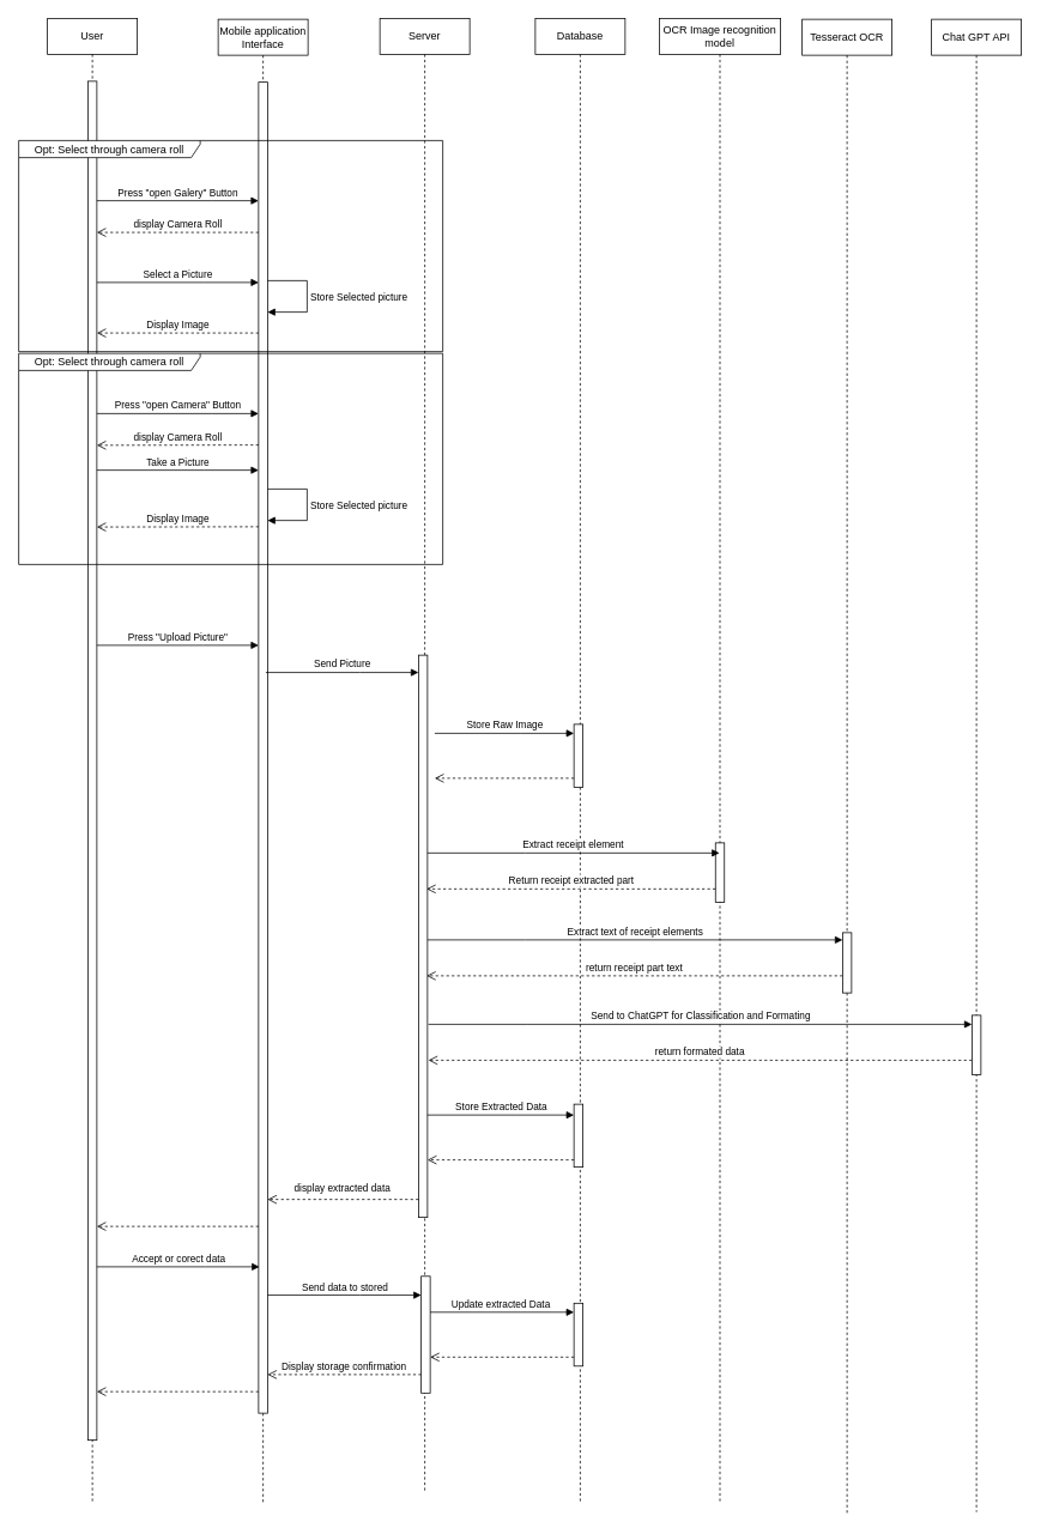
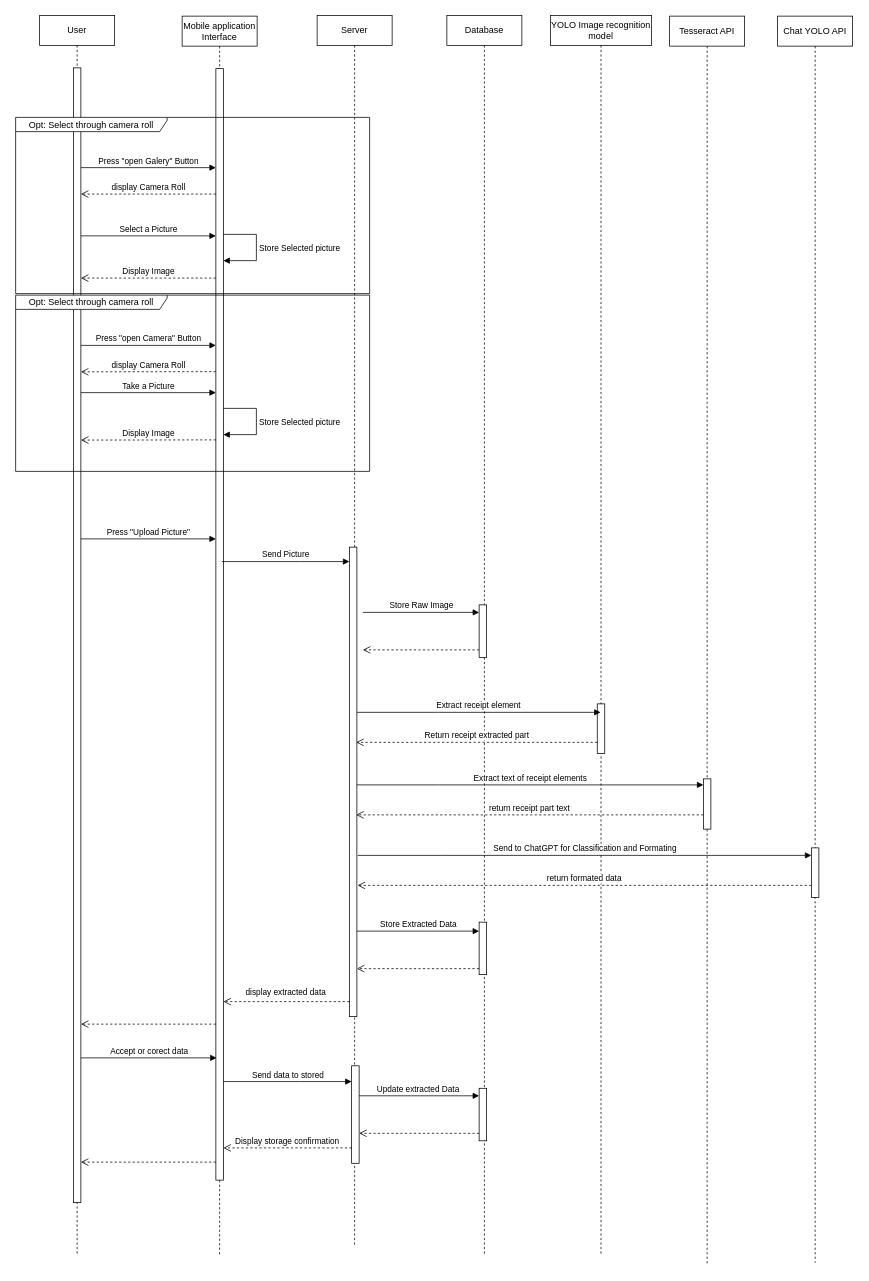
  <mxCell id="0" />
  <mxCell id="1" parent="0" />
  <mxCell id="2" value="User" style="shape=umlLifeline;perimeter=lifelinePerimeter;whiteSpace=wrap;html=1;container=0;dropTarget=0;collapsible=0;recursiveResize=0;outlineConnect=0;portConstraint=eastwest;newEdgeStyle={&quot;edgeStyle&quot;:&quot;elbowEdgeStyle&quot;,&quot;elbow&quot;:&quot;vertical&quot;,&quot;curved&quot;:0,&quot;rounded&quot;:0};" parent="1" vertex="1"><mxGeometry x="52" y="20" width="100" height="1653" as="geometry" /></mxCell>
  <mxCell id="3" value="" style="html=1;points=[];perimeter=orthogonalPerimeter;outlineConnect=0;targetShapes=umlLifeline;portConstraint=eastwest;newEdgeStyle={&quot;edgeStyle&quot;:&quot;elbowEdgeStyle&quot;,&quot;elbow&quot;:&quot;vertical&quot;,&quot;curved&quot;:0,&quot;rounded&quot;:0};" parent="2" vertex="1"><mxGeometry x="45" y="70" width="10" height="1513" as="geometry" /></mxCell>
  <mxCell id="4" value="Mobile application Interface" style="shape=umlLifeline;perimeter=lifelinePerimeter;whiteSpace=wrap;html=1;container=0;dropTarget=0;collapsible=0;recursiveResize=0;outlineConnect=0;portConstraint=eastwest;newEdgeStyle={&quot;edgeStyle&quot;:&quot;elbowEdgeStyle&quot;,&quot;elbow&quot;:&quot;vertical&quot;,&quot;curved&quot;:0,&quot;rounded&quot;:0};" parent="1" vertex="1"><mxGeometry x="242" y="21" width="100" height="1652" as="geometry" /></mxCell>
  <mxCell id="5" value="" style="html=1;points=[];perimeter=orthogonalPerimeter;outlineConnect=0;targetShapes=umlLifeline;portConstraint=eastwest;newEdgeStyle={&quot;edgeStyle&quot;:&quot;elbowEdgeStyle&quot;,&quot;elbow&quot;:&quot;vertical&quot;,&quot;curved&quot;:0,&quot;rounded&quot;:0};" parent="4" vertex="1"><mxGeometry x="45" y="70" width="10" height="1482" as="geometry" /></mxCell>
  <mxCell id="6" value="Store Selected picture" style="html=1;align=left;spacingLeft=2;endArrow=block;rounded=0;edgeStyle=orthogonalEdgeStyle;curved=0;rounded=0;" edge="1" target="5" parent="4" source="5"><mxGeometry relative="1" as="geometry"><mxPoint x="64" y="281" as="sourcePoint" /><Array as="points"><mxPoint x="99" y="291" /><mxPoint x="99" y="326" /></Array><mxPoint x="56" y="311" as="targetPoint" /></mxGeometry></mxCell>
  <mxCell id="7" value="Server" style="shape=umlLifeline;perimeter=lifelinePerimeter;whiteSpace=wrap;html=1;container=0;dropTarget=0;collapsible=0;recursiveResize=0;outlineConnect=0;portConstraint=eastwest;newEdgeStyle={&quot;edgeStyle&quot;:&quot;elbowEdgeStyle&quot;,&quot;elbow&quot;:&quot;vertical&quot;,&quot;curved&quot;:0,&quot;rounded&quot;:0};" parent="1" vertex="1"><mxGeometry x="422" y="20" width="100" height="1640" as="geometry" /></mxCell>
  <mxCell id="8" value="Database" style="shape=umlLifeline;perimeter=lifelinePerimeter;whiteSpace=wrap;html=1;container=0;dropTarget=0;collapsible=0;recursiveResize=0;outlineConnect=0;portConstraint=eastwest;newEdgeStyle={&quot;edgeStyle&quot;:&quot;elbowEdgeStyle&quot;,&quot;elbow&quot;:&quot;vertical&quot;,&quot;curved&quot;:0,&quot;rounded&quot;:0};" parent="1" vertex="1"><mxGeometry x="595" y="20" width="100" height="1652" as="geometry" /></mxCell>
  <mxCell id="9" value="" style="html=1;points=[];perimeter=orthogonalPerimeter;outlineConnect=0;targetShapes=umlLifeline;portConstraint=eastwest;newEdgeStyle={&quot;edgeStyle&quot;:&quot;elbowEdgeStyle&quot;,&quot;elbow&quot;:&quot;vertical&quot;,&quot;curved&quot;:0,&quot;rounded&quot;:0};" parent="8" vertex="1"><mxGeometry x="-127" y="1400.57" width="10" height="130" as="geometry" /></mxCell>
  <mxCell id="10" value="" style="html=1;points=[];perimeter=orthogonalPerimeter;outlineConnect=0;targetShapes=umlLifeline;portConstraint=eastwest;newEdgeStyle={&quot;edgeStyle&quot;:&quot;elbowEdgeStyle&quot;,&quot;elbow&quot;:&quot;vertical&quot;,&quot;curved&quot;:0,&quot;rounded&quot;:0};" parent="8" vertex="1"><mxGeometry x="43" y="1430.57" width="10" height="70" as="geometry" /></mxCell>
  <mxCell id="11" value="Accept or corect data" style="html=1;verticalAlign=bottom;endArrow=block;edgeStyle=elbowEdgeStyle;elbow=horizontal;curved=0;rounded=0;" parent="8" source="3" edge="1"><mxGeometry relative="1" as="geometry"><mxPoint x="-472" y="1390" as="sourcePoint" /><Array as="points"><mxPoint x="-367" y="1390" /></Array><mxPoint x="-307.0" y="1390.0" as="targetPoint" /></mxGeometry></mxCell>
  <mxCell id="12" value="Update extracted Data&amp;nbsp;" style="html=1;verticalAlign=bottom;endArrow=block;edgeStyle=elbowEdgeStyle;elbow=horizontal;curved=0;rounded=0;" parent="8" target="10" edge="1" source="9"><mxGeometry relative="1" as="geometry"><mxPoint x="-112" y="1440.57" as="sourcePoint" /><Array as="points"><mxPoint x="-17" y="1440.57" /></Array><mxPoint x="28" y="1440.86" as="targetPoint" /></mxGeometry></mxCell>
  <mxCell id="13" value="" style="html=1;verticalAlign=bottom;endArrow=open;dashed=1;endSize=8;edgeStyle=elbowEdgeStyle;elbow=vertical;curved=0;rounded=0;" parent="8" source="10" target="9" edge="1"><mxGeometry relative="1" as="geometry"><mxPoint x="-112" y="1490.57" as="targetPoint" /><Array as="points"><mxPoint x="-17" y="1490.57" /></Array><mxPoint x="18" y="1490.57" as="sourcePoint" /></mxGeometry></mxCell>
  <mxCell id="14" value="" style="html=1;points=[];perimeter=orthogonalPerimeter;outlineConnect=0;targetShapes=umlLifeline;portConstraint=eastwest;newEdgeStyle={&quot;edgeStyle&quot;:&quot;elbowEdgeStyle&quot;,&quot;elbow&quot;:&quot;vertical&quot;,&quot;curved&quot;:0,&quot;rounded&quot;:0};" vertex="1" parent="8"><mxGeometry x="43" y="786.0" width="10" height="70" as="geometry" /></mxCell>
  <mxCell id="15" value="Store Raw Image" style="html=1;verticalAlign=bottom;endArrow=block;edgeStyle=elbowEdgeStyle;elbow=vertical;curved=0;rounded=0;" edge="1" parent="8" target="14"><mxGeometry relative="1" as="geometry"><mxPoint x="-112" y="796.0" as="sourcePoint" /><Array as="points"><mxPoint x="-17" y="796.0" /></Array><mxPoint x="28" y="796.29" as="targetPoint" /></mxGeometry></mxCell>
  <mxCell id="16" value="" style="html=1;verticalAlign=bottom;endArrow=open;dashed=1;endSize=8;edgeStyle=elbowEdgeStyle;elbow=vertical;curved=0;rounded=0;entryX=1.5;entryY=0.692;entryDx=0;entryDy=0;entryPerimeter=0;" edge="1" parent="8" source="14"><mxGeometry relative="1" as="geometry"><mxPoint x="-112" y="846.43" as="targetPoint" /><Array as="points"><mxPoint x="-17" y="846" /></Array><mxPoint x="18" y="846" as="sourcePoint" /></mxGeometry></mxCell>
  <mxCell id="17" value="" style="html=1;points=[];perimeter=orthogonalPerimeter;outlineConnect=0;targetShapes=umlLifeline;portConstraint=eastwest;newEdgeStyle={&quot;edgeStyle&quot;:&quot;elbowEdgeStyle&quot;,&quot;elbow&quot;:&quot;vertical&quot;,&quot;curved&quot;:0,&quot;rounded&quot;:0};" vertex="1" parent="8"><mxGeometry x="43" y="1209" width="10" height="70" as="geometry" /></mxCell>
- <mxCell id="18" value="OCR Image recognition model" style="shape=umlLifeline;perimeter=lifelinePerimeter;whiteSpace=wrap;html=1;container=0;dropTarget=0;collapsible=0;recursiveResize=0;outlineConnect=0;portConstraint=eastwest;newEdgeStyle={&quot;edgeStyle&quot;:&quot;elbowEdgeStyle&quot;,&quot;elbow&quot;:&quot;vertical&quot;,&quot;curved&quot;:0,&quot;rounded&quot;:0};" parent="1" vertex="1"><mxGeometry x="733" y="20" width="135" height="1651" as="geometry" /></mxCell>
+ <mxCell id="18" value="YOLO Image recognition model" style="shape=umlLifeline;perimeter=lifelinePerimeter;whiteSpace=wrap;html=1;container=0;dropTarget=0;collapsible=0;recursiveResize=0;outlineConnect=0;portConstraint=eastwest;newEdgeStyle={&quot;edgeStyle&quot;:&quot;elbowEdgeStyle&quot;,&quot;elbow&quot;:&quot;vertical&quot;,&quot;curved&quot;:0,&quot;rounded&quot;:0};" parent="1" vertex="1"><mxGeometry x="733" y="20" width="135" height="1651" as="geometry" /></mxCell>
  <mxCell id="19" value="" style="html=1;points=[];perimeter=orthogonalPerimeter;outlineConnect=0;targetShapes=umlLifeline;portConstraint=eastwest;newEdgeStyle={&quot;edgeStyle&quot;:&quot;elbowEdgeStyle&quot;,&quot;elbow&quot;:&quot;vertical&quot;,&quot;curved&quot;:0,&quot;rounded&quot;:0};" parent="18" vertex="1"><mxGeometry x="62.5" y="918" width="10" height="66" as="geometry" /></mxCell>
  <mxCell id="20" value="Extract text of receipt elements" style="html=1;verticalAlign=bottom;endArrow=block;edgeStyle=elbowEdgeStyle;elbow=horizontal;curved=0;rounded=0;" parent="18" target="28" edge="1"><mxGeometry relative="1" as="geometry"><mxPoint x="-259" y="1026" as="sourcePoint" /><Array as="points"><mxPoint x="-149" y="1026" /></Array><mxPoint x="146" y="1026" as="targetPoint" /></mxGeometry></mxCell>
  <mxCell id="21" value="return receipt part text" style="html=1;verticalAlign=bottom;endArrow=open;dashed=1;endSize=8;edgeStyle=elbowEdgeStyle;elbow=vertical;curved=0;rounded=0;" parent="18" source="28" edge="1"><mxGeometry relative="1" as="geometry"><mxPoint x="-259" y="1066" as="targetPoint" /><Array as="points"><mxPoint x="-59" y="1066" /></Array><mxPoint x="146" y="1066" as="sourcePoint" /></mxGeometry></mxCell>
  <mxCell id="22" value="Extract receipt element" style="html=1;verticalAlign=bottom;endArrow=block;edgeStyle=elbowEdgeStyle;elbow=horizontal;curved=0;rounded=0;" parent="18" target="18" edge="1"><mxGeometry relative="1" as="geometry"><mxPoint x="-259" y="929.29" as="sourcePoint" /><Array as="points"><mxPoint x="-149" y="929.29" /></Array><mxPoint x="41" y="929.29" as="targetPoint" /></mxGeometry></mxCell>
  <mxCell id="23" value="Return receipt extracted part" style="html=1;verticalAlign=bottom;endArrow=open;dashed=1;endSize=8;edgeStyle=elbowEdgeStyle;elbow=vertical;curved=0;rounded=0;" parent="18" source="19" edge="1"><mxGeometry relative="1" as="geometry"><mxPoint x="-259" y="969.29" as="targetPoint" /><Array as="points"><mxPoint x="-89" y="969.29" /></Array><mxPoint x="41" y="969.29" as="sourcePoint" /></mxGeometry></mxCell>
  <mxCell id="24" value="Send to ChatGPT for Classification and Formating" style="html=1;verticalAlign=bottom;endArrow=block;edgeStyle=elbowEdgeStyle;elbow=horizontal;curved=0;rounded=0;" edge="1" parent="18" target="43"><mxGeometry relative="1" as="geometry"><mxPoint x="-257" y="1120" as="sourcePoint" /><Array as="points"><mxPoint x="-147" y="1120" /></Array><mxPoint x="148" y="1120" as="targetPoint" /></mxGeometry></mxCell>
  <mxCell id="25" value="return formated data" style="html=1;verticalAlign=bottom;endArrow=open;dashed=1;endSize=8;edgeStyle=elbowEdgeStyle;elbow=vertical;curved=0;rounded=0;" edge="1" parent="18" source="43"><mxGeometry relative="1" as="geometry"><mxPoint x="-257" y="1160" as="targetPoint" /><Array as="points"><mxPoint x="-57" y="1160" /></Array><mxPoint x="148" y="1160" as="sourcePoint" /></mxGeometry></mxCell>
- <mxCell id="26" value="Tesseract OCR" style="shape=umlLifeline;perimeter=lifelinePerimeter;whiteSpace=wrap;html=1;container=0;dropTarget=0;collapsible=0;recursiveResize=0;outlineConnect=0;portConstraint=eastwest;newEdgeStyle={&quot;edgeStyle&quot;:&quot;elbowEdgeStyle&quot;,&quot;elbow&quot;:&quot;vertical&quot;,&quot;curved&quot;:0,&quot;rounded&quot;:0};" parent="1" vertex="1"><mxGeometry x="892" y="21" width="100" height="1665" as="geometry" /></mxCell>
+ <mxCell id="26" value="Tesseract API" style="shape=umlLifeline;perimeter=lifelinePerimeter;whiteSpace=wrap;html=1;container=0;dropTarget=0;collapsible=0;recursiveResize=0;outlineConnect=0;portConstraint=eastwest;newEdgeStyle={&quot;edgeStyle&quot;:&quot;elbowEdgeStyle&quot;,&quot;elbow&quot;:&quot;vertical&quot;,&quot;curved&quot;:0,&quot;rounded&quot;:0};" parent="1" vertex="1"><mxGeometry x="892" y="21" width="100" height="1665" as="geometry" /></mxCell>
  <mxCell id="27" value="" style="html=1;points=[];perimeter=orthogonalPerimeter;outlineConnect=0;targetShapes=umlLifeline;portConstraint=eastwest;newEdgeStyle={&quot;edgeStyle&quot;:&quot;elbowEdgeStyle&quot;,&quot;elbow&quot;:&quot;vertical&quot;,&quot;curved&quot;:0,&quot;rounded&quot;:0};" parent="26" vertex="1"><mxGeometry x="-427" y="708" width="10" height="626" as="geometry" /></mxCell>
  <mxCell id="28" value="" style="html=1;points=[];perimeter=orthogonalPerimeter;outlineConnect=0;targetShapes=umlLifeline;portConstraint=eastwest;newEdgeStyle={&quot;edgeStyle&quot;:&quot;elbowEdgeStyle&quot;,&quot;elbow&quot;:&quot;vertical&quot;,&quot;curved&quot;:0,&quot;rounded&quot;:0};" parent="26" vertex="1"><mxGeometry x="45" y="1017" width="10" height="67" as="geometry" /></mxCell>
  <mxCell id="29" value="Opt: Select through camera roll" style="shape=umlFrame;whiteSpace=wrap;html=1;pointerEvents=0;recursiveResize=0;container=1;collapsible=0;width=202;height=19;" vertex="1" parent="1"><mxGeometry x="20" y="156" width="472" height="235" as="geometry" /></mxCell>
  <mxCell id="30" value="display Camera Roll" style="html=1;verticalAlign=bottom;endArrow=open;dashed=1;endSize=8;edgeStyle=elbowEdgeStyle;elbow=vertical;curved=0;rounded=0;" edge="1" parent="1" source="5" target="3"><mxGeometry relative="1" as="geometry"><mxPoint x="112" y="258.29" as="targetPoint" /><Array as="points"><mxPoint x="222" y="258.29" /></Array><mxPoint x="282" y="258" as="sourcePoint" /></mxGeometry></mxCell>
  <mxCell id="31" value="Display Image" style="html=1;verticalAlign=bottom;endArrow=open;dashed=1;endSize=8;edgeStyle=elbowEdgeStyle;elbow=vertical;curved=0;rounded=0;" edge="1" parent="1" source="5" target="3"><mxGeometry relative="1" as="geometry"><mxPoint x="118" y="370" as="targetPoint" /><Array as="points"><mxPoint x="222" y="370.29" /></Array><mxPoint x="266" y="370" as="sourcePoint" /></mxGeometry></mxCell>
  <mxCell id="32" value="Select a Picture" style="html=1;verticalAlign=bottom;endArrow=block;edgeStyle=elbowEdgeStyle;elbow=horizontal;curved=0;rounded=0;" edge="1" parent="1" source="3" target="5"><mxGeometry relative="1" as="geometry"><mxPoint x="119" y="314" as="sourcePoint" /><Array as="points"><mxPoint x="227" y="314" /></Array><mxPoint x="268" y="314" as="targetPoint" /></mxGeometry></mxCell>
  <mxCell id="33" value="Press &quot;open Galery&quot; Button" style="html=1;verticalAlign=bottom;endArrow=block;edgeStyle=elbowEdgeStyle;elbow=horizontal;curved=0;rounded=0;" edge="1" parent="1" source="3" target="5"><mxGeometry relative="1" as="geometry"><mxPoint x="115" y="223" as="sourcePoint" /><Array as="points"><mxPoint x="235" y="223" /></Array><mxPoint x="277" y="223" as="targetPoint" /></mxGeometry></mxCell>
  <mxCell id="34" value="Opt: Select through camera roll" style="shape=umlFrame;whiteSpace=wrap;html=1;pointerEvents=0;recursiveResize=0;container=1;collapsible=0;width=202;height=19;" vertex="1" parent="1"><mxGeometry x="20" y="393" width="472" height="235" as="geometry" /></mxCell>
  <mxCell id="35" value="Take a Picture" style="html=1;verticalAlign=bottom;endArrow=block;edgeStyle=elbowEdgeStyle;elbow=horizontal;curved=0;rounded=0;" edge="1" parent="34"><mxGeometry relative="1" as="geometry"><mxPoint x="87" y="130" as="sourcePoint" /><Array as="points"><mxPoint x="207" y="130" /></Array><mxPoint x="267" y="130" as="targetPoint" /></mxGeometry></mxCell>
  <mxCell id="36" value="Store Selected picture" style="html=1;align=left;spacingLeft=2;endArrow=block;rounded=0;edgeStyle=orthogonalEdgeStyle;curved=0;rounded=0;" edge="1" parent="34"><mxGeometry relative="1" as="geometry"><mxPoint x="277" y="151" as="sourcePoint" /><Array as="points"><mxPoint x="321" y="151" /><mxPoint x="321" y="186" /></Array><mxPoint x="277" y="186" as="targetPoint" /></mxGeometry></mxCell>
  <mxCell id="37" value="Display Image" style="html=1;verticalAlign=bottom;endArrow=open;dashed=1;endSize=8;edgeStyle=elbowEdgeStyle;elbow=vertical;curved=0;rounded=0;" edge="1" parent="34"><mxGeometry relative="1" as="geometry"><mxPoint x="87" y="193" as="targetPoint" /><Array as="points"><mxPoint x="202" y="193.29" /></Array><mxPoint x="267" y="193" as="sourcePoint" /></mxGeometry></mxCell>
  <mxCell id="38" value="display Camera Roll" style="html=1;verticalAlign=bottom;endArrow=open;dashed=1;endSize=8;edgeStyle=elbowEdgeStyle;elbow=vertical;curved=0;rounded=0;" edge="1" parent="1"><mxGeometry relative="1" as="geometry"><mxPoint x="107" y="495" as="targetPoint" /><Array as="points"><mxPoint x="222" y="495.29" /></Array><mxPoint x="287" y="495" as="sourcePoint" /></mxGeometry></mxCell>
  <mxCell id="39" value="Press &quot;open Camera&quot; Button" style="html=1;verticalAlign=bottom;endArrow=block;edgeStyle=elbowEdgeStyle;elbow=horizontal;curved=0;rounded=0;" edge="1" parent="1"><mxGeometry x="0.005" relative="1" as="geometry"><mxPoint x="107" y="460" as="sourcePoint" /><Array as="points"><mxPoint x="235" y="460" /></Array><mxPoint x="287" y="460" as="targetPoint" /><mxPoint as="offset" /></mxGeometry></mxCell>
  <mxCell id="40" value="Press &quot;Upload Picture&quot;" style="html=1;verticalAlign=bottom;endArrow=block;edgeStyle=elbowEdgeStyle;elbow=horizontal;curved=0;rounded=0;" parent="1" source="3" target="5" edge="1"><mxGeometry relative="1" as="geometry"><mxPoint x="116" y="718" as="sourcePoint" /><Array as="points"><mxPoint x="225" y="718" /></Array><mxPoint x="274" y="718" as="targetPoint" /></mxGeometry></mxCell>
  <mxCell id="41" value="Send Picture" style="html=1;verticalAlign=bottom;endArrow=block;edgeStyle=elbowEdgeStyle;elbow=horizontal;curved=0;rounded=0;" parent="1" edge="1"><mxGeometry relative="1" as="geometry"><mxPoint x="295" y="748.29" as="sourcePoint" /><Array as="points"><mxPoint x="400" y="748.29" /></Array><mxPoint x="465" y="748.29" as="targetPoint" /></mxGeometry></mxCell>
- <mxCell id="42" value="Chat GPT API" style="shape=umlLifeline;perimeter=lifelinePerimeter;whiteSpace=wrap;html=1;container=1;dropTarget=0;collapsible=0;recursiveResize=0;outlineConnect=0;portConstraint=eastwest;newEdgeStyle={&quot;edgeStyle&quot;:&quot;elbowEdgeStyle&quot;,&quot;elbow&quot;:&quot;vertical&quot;,&quot;curved&quot;:0,&quot;rounded&quot;:0};" vertex="1" parent="1"><mxGeometry x="1036" y="21" width="100" height="1662" as="geometry" /></mxCell>
+ <mxCell id="42" value="Chat YOLO API" style="shape=umlLifeline;perimeter=lifelinePerimeter;whiteSpace=wrap;html=1;container=1;dropTarget=0;collapsible=0;recursiveResize=0;outlineConnect=0;portConstraint=eastwest;newEdgeStyle={&quot;edgeStyle&quot;:&quot;elbowEdgeStyle&quot;,&quot;elbow&quot;:&quot;vertical&quot;,&quot;curved&quot;:0,&quot;rounded&quot;:0};" vertex="1" parent="1"><mxGeometry x="1036" y="21" width="100" height="1662" as="geometry" /></mxCell>
  <mxCell id="43" value="" style="html=1;points=[];perimeter=orthogonalPerimeter;outlineConnect=0;targetShapes=umlLifeline;portConstraint=eastwest;newEdgeStyle={&quot;edgeStyle&quot;:&quot;elbowEdgeStyle&quot;,&quot;elbow&quot;:&quot;vertical&quot;,&quot;curved&quot;:0,&quot;rounded&quot;:0};" vertex="1" parent="42"><mxGeometry x="45" y="1109" width="10" height="66" as="geometry" /></mxCell>
  <mxCell id="44" value="display extracted data" style="html=1;verticalAlign=bottom;endArrow=open;dashed=1;endSize=8;edgeStyle=elbowEdgeStyle;elbow=vertical;curved=0;rounded=0;" parent="1" target="5" edge="1"><mxGeometry x="0.012" y="-3" relative="1" as="geometry"><mxPoint x="307" y="1335" as="targetPoint" /><Array as="points"><mxPoint x="405" y="1335" /></Array><mxPoint x="465" y="1335" as="sourcePoint" /><mxPoint as="offset" /></mxGeometry></mxCell>
  <mxCell id="45" value="" style="html=1;verticalAlign=bottom;endArrow=open;dashed=1;endSize=8;edgeStyle=elbowEdgeStyle;elbow=vertical;curved=0;rounded=0;" edge="1" parent="1" source="5" target="3"><mxGeometry x="0.024" y="-3" relative="1" as="geometry"><mxPoint x="129" y="1365" as="targetPoint" /><Array as="points"><mxPoint x="219" y="1365" /></Array><mxPoint x="279" y="1365" as="sourcePoint" /><mxPoint as="offset" /></mxGeometry></mxCell>
  <mxCell id="46" value="Store Extracted Data" style="html=1;verticalAlign=bottom;endArrow=block;edgeStyle=elbowEdgeStyle;elbow=vertical;curved=0;rounded=0;" edge="1" parent="1" target="17" source="27"><mxGeometry relative="1" as="geometry"><mxPoint x="485" y="1241" as="sourcePoint" /><Array as="points"><mxPoint x="575" y="1241" /></Array><mxPoint x="620" y="1241.29" as="targetPoint" /></mxGeometry></mxCell>
  <mxCell id="47" value="" style="html=1;verticalAlign=bottom;endArrow=open;dashed=1;endSize=8;edgeStyle=elbowEdgeStyle;elbow=vertical;curved=0;rounded=0;" edge="1" parent="1" source="17" target="27"><mxGeometry relative="1" as="geometry"><mxPoint x="480" y="1291.43" as="targetPoint" /><Array as="points"><mxPoint x="575" y="1291" /></Array><mxPoint x="610" y="1291" as="sourcePoint" /></mxGeometry></mxCell>
  <mxCell id="48" value="Display storage confirmation" style="html=1;verticalAlign=bottom;endArrow=open;dashed=1;endSize=8;edgeStyle=elbowEdgeStyle;elbow=vertical;curved=0;rounded=0;" parent="1" source="9" target="5" edge="1"><mxGeometry relative="1" as="geometry"><mxPoint x="312" y="1530" as="targetPoint" /><Array as="points"><mxPoint x="412" y="1530" /></Array><mxPoint x="453" y="1528" as="sourcePoint" /></mxGeometry></mxCell>
  <mxCell id="49" value="Send data to stored" style="html=1;verticalAlign=bottom;endArrow=block;edgeStyle=elbowEdgeStyle;elbow=horizontal;curved=0;rounded=0;" parent="1" source="5" target="9" edge="1"><mxGeometry relative="1" as="geometry"><mxPoint x="312" y="1442" as="sourcePoint" /><Array as="points"><mxPoint x="400" y="1441.57" /></Array><mxPoint x="445" y="1441.86" as="targetPoint" /></mxGeometry></mxCell>
  <mxCell id="50" value="" style="html=1;verticalAlign=bottom;endArrow=open;dashed=1;endSize=8;edgeStyle=elbowEdgeStyle;elbow=vertical;curved=0;rounded=0;" parent="1" source="5" target="3" edge="1"><mxGeometry relative="1" as="geometry"><mxPoint x="117" y="1549" as="targetPoint" /><Array as="points"><mxPoint x="217" y="1549" /></Array><mxPoint x="280" y="1549" as="sourcePoint" /></mxGeometry></mxCell>
